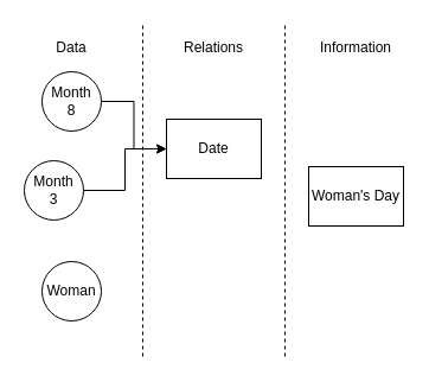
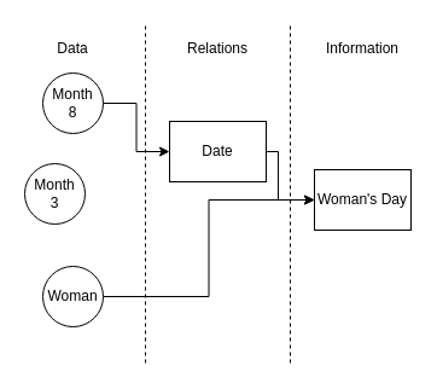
  <mxCell id="0" />
  <mxCell id="1" parent="0" />
  <mxCell id="2" value="Relations" style="text;html=1;strokeColor=none;fillColor=none;align=center;verticalAlign=middle;whiteSpace=wrap;rounded=0;" vertex="1" parent="1"><mxGeometry x="140" y="20" width="80" height="40" as="geometry" /></mxCell>
  <mxCell id="3" value="Information" style="text;html=1;strokeColor=none;fillColor=none;align=center;verticalAlign=middle;whiteSpace=wrap;rounded=0;" vertex="1" parent="1"><mxGeometry x="260" y="20" width="80" height="40" as="geometry" /></mxCell>
  <mxCell id="4" value="Data" style="text;html=1;strokeColor=none;fillColor=none;align=center;verticalAlign=middle;whiteSpace=wrap;rounded=0;" vertex="1" parent="1"><mxGeometry x="20" y="20" width="80" height="40" as="geometry" /></mxCell>
  <mxCell id="5" value="" style="endArrow=none;dashed=1;html=1;rounded=0;" edge="1" parent="1"><mxGeometry width="50" height="50" relative="1" as="geometry"><mxPoint x="120" y="300" as="sourcePoint" /><mxPoint x="120" y="20" as="targetPoint" /></mxGeometry></mxCell>
  <mxCell id="6" value="" style="endArrow=none;dashed=1;html=1;rounded=0;" edge="1" parent="1"><mxGeometry width="50" height="50" relative="1" as="geometry"><mxPoint x="240" y="300" as="sourcePoint" /><mxPoint x="240" y="20" as="targetPoint" /></mxGeometry></mxCell>
  <mxCell id="7" style="edgeStyle=orthogonalEdgeStyle;rounded=0;orthogonalLoop=1;jettySize=auto;html=1;exitX=1;exitY=0.5;exitDx=0;exitDy=0;entryX=0;entryY=0.5;entryDx=0;entryDy=0;" edge="1" parent="1" source="8" target="14"><mxGeometry relative="1" as="geometry" /></mxCell>
  <mxCell id="8" value="Month&lt;br&gt;8" style="ellipse;whiteSpace=wrap;html=1;aspect=fixed;" vertex="1" parent="1"><mxGeometry x="35" y="60" width="50" height="50" as="geometry" /></mxCell>
- <mxCell id="9" style="edgeStyle=orthogonalEdgeStyle;rounded=0;orthogonalLoop=1;jettySize=auto;html=1;exitX=1;exitY=0.5;exitDx=0;exitDy=0;entryX=0;entryY=0.5;entryDx=0;entryDy=0;" edge="1" parent="1" source="10" target="14"><mxGeometry relative="1" as="geometry" /></mxCell>
  <mxCell id="10" value="Month&lt;br&gt;3" style="ellipse;whiteSpace=wrap;html=1;aspect=fixed;" vertex="1" parent="1"><mxGeometry x="20" y="135" width="50" height="50" as="geometry" /></mxCell>
+ <mxCell id="11" style="edgeStyle=orthogonalEdgeStyle;rounded=0;orthogonalLoop=1;jettySize=auto;html=1;exitX=1;exitY=0.5;exitDx=0;exitDy=0;entryX=0;entryY=0.5;entryDx=0;entryDy=0;" edge="1" parent="1" source="12" target="15"><mxGeometry relative="1" as="geometry" /></mxCell>
  <mxCell id="12" value="Woman" style="ellipse;whiteSpace=wrap;html=1;aspect=fixed;" vertex="1" parent="1"><mxGeometry x="35" y="220" width="50" height="50" as="geometry" /></mxCell>
+ <mxCell id="13" style="edgeStyle=orthogonalEdgeStyle;rounded=0;orthogonalLoop=1;jettySize=auto;html=1;exitX=1;exitY=0.5;exitDx=0;exitDy=0;entryX=0;entryY=0.5;entryDx=0;entryDy=0;" edge="1" parent="1" source="14" target="15"><mxGeometry relative="1" as="geometry"><Array as="points"><mxPoint x="230" y="125" /><mxPoint x="230" y="165" /></Array></mxGeometry></mxCell>
  <mxCell id="14" value="Date" style="rounded=0;whiteSpace=wrap;html=1;" vertex="1" parent="1"><mxGeometry x="140" y="100" width="80" height="50" as="geometry" /></mxCell>
  <mxCell id="15" value="Woman's Day" style="rounded=0;whiteSpace=wrap;html=1;" vertex="1" parent="1"><mxGeometry x="260" y="140" width="80" height="50" as="geometry" /></mxCell>
